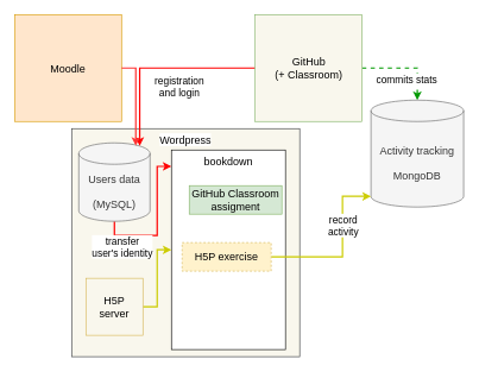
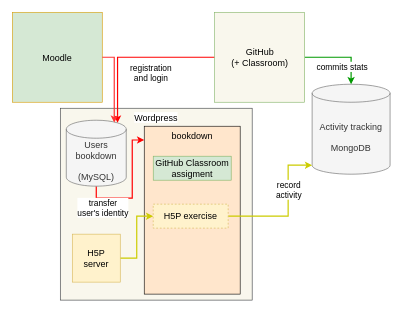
  <mxCell id="0" />
  <mxCell id="1" parent="0" />
- <mxCell id="2" value="Moodle" style="whiteSpace=wrap;html=1;aspect=fixed;fillColor=#ffe6cc;strokeColor=#d79b00;fontSize=15;" parent="1" vertex="1"><mxGeometry x="20" y="20" width="150" height="150" as="geometry" /></mxCell>
+ <mxCell id="2" value="Moodle" style="whiteSpace=wrap;html=1;aspect=fixed;fillColor=#d5e8d4;strokeColor=#d79b00;fontSize=15;" parent="1" vertex="1"><mxGeometry x="20" y="20" width="150" height="150" as="geometry" /></mxCell>
  <mxCell id="3" value="Wordpress" style="whiteSpace=wrap;html=1;aspect=fixed;horizontal=1;verticalAlign=top;labelBackgroundColor=#ffffff;fillColor=#f9f7ed;strokeColor=#36393d;fontSize=15;" parent="1" vertex="1"><mxGeometry x="100" y="180" width="320" height="320" as="geometry" /></mxCell>
  <mxCell id="4" style="edgeStyle=orthogonalEdgeStyle;rounded=0;orthogonalLoop=1;jettySize=auto;html=1;exitX=0.5;exitY=1;exitDx=0;exitDy=0;exitPerimeter=0;entryX=0;entryY=0.082;entryDx=0;entryDy=0;entryPerimeter=0;strokeColor=#FF0000;strokeWidth=2;" parent="1" source="6" target="12" edge="1"><mxGeometry relative="1" as="geometry"><Array as="points"><mxPoint x="160" y="330" /><mxPoint x="220" y="330" /><mxPoint x="220" y="233" /></Array></mxGeometry></mxCell>
  <mxCell id="5" value="transfer&lt;br style=&quot;font-size: 14px;&quot;&gt;user's identity" style="edgeLabel;html=1;align=center;verticalAlign=middle;resizable=0;points=[];fontSize=14;" parent="4" vertex="1" connectable="0"><mxGeometry x="0.445" y="1" relative="1" as="geometry"><mxPoint x="-49" y="77" as="offset" /></mxGeometry></mxCell>
- <mxCell id="6" value="Users data&lt;br style=&quot;font-size: 15px&quot;&gt;&lt;br style=&quot;font-size: 15px&quot;&gt;(MySQL)" style="shape=cylinder3;whiteSpace=wrap;html=1;boundedLbl=1;backgroundOutline=1;size=15;fillColor=#f5f5f5;strokeColor=#666666;fontColor=#333333;fontSize=15;" parent="1" vertex="1"><mxGeometry x="110" y="200" width="100" height="110" as="geometry" /></mxCell>
+ <mxCell id="6" value="Users bookdown&lt;br style=&quot;font-size: 15px&quot;&gt;&lt;br style=&quot;font-size: 15px&quot;&gt;(MySQL)" style="shape=cylinder3;whiteSpace=wrap;html=1;boundedLbl=1;backgroundOutline=1;size=15;fillColor=#f5f5f5;strokeColor=#666666;fontColor=#333333;fontSize=15;" parent="1" vertex="1"><mxGeometry x="110" y="200" width="100" height="110" as="geometry" /></mxCell>
  <mxCell id="7" style="edgeStyle=orthogonalEdgeStyle;rounded=0;orthogonalLoop=1;jettySize=auto;html=1;exitX=0;exitY=0.5;exitDx=0;exitDy=0;entryX=0.855;entryY=0;entryDx=0;entryDy=4.35;entryPerimeter=0;strokeColor=#FF0000;strokeWidth=2;" parent="1" source="10" target="6" edge="1"><mxGeometry relative="1" as="geometry" /></mxCell>
  <mxCell id="8" value="registration&lt;br style=&quot;font-size: 14px&quot;&gt;and login" style="edgeLabel;html=1;align=center;verticalAlign=middle;resizable=0;points=[];fontSize=14;" parent="7" vertex="1" connectable="0"><mxGeometry x="-0.597" y="2" relative="1" as="geometry"><mxPoint x="-52" y="23" as="offset" /></mxGeometry></mxCell>
- <mxCell id="9" value="commits stats" style="edgeStyle=orthogonalEdgeStyle;rounded=0;orthogonalLoop=1;jettySize=auto;html=1;exitX=1;exitY=0.5;exitDx=0;exitDy=0;entryX=0.5;entryY=0;entryDx=0;entryDy=0;entryPerimeter=0;fontSize=14;startArrow=none;startFill=0;endArrow=classic;endFill=1;strokeColor=#009900;strokeWidth=2;dashed=1;" edge="1" parent="1" source="10" target="11"><mxGeometry x="0.51" y="-15" relative="1" as="geometry"><mxPoint y="1" as="offset" /></mxGeometry></mxCell>
+ <mxCell id="9" value="commits stats" style="edgeStyle=orthogonalEdgeStyle;rounded=0;orthogonalLoop=1;jettySize=auto;html=1;exitX=1;exitY=0.5;exitDx=0;exitDy=0;entryX=0.5;entryY=0;entryDx=0;entryDy=0;entryPerimeter=0;fontSize=14;startArrow=none;startFill=0;endArrow=classic;endFill=1;strokeColor=#009900;strokeWidth=2;" edge="1" parent="1" source="10" target="11"><mxGeometry x="0.51" y="-15" relative="1" as="geometry"><mxPoint y="1" as="offset" /></mxGeometry></mxCell>
  <mxCell id="10" value="GitHub&lt;br&gt;(+ Classroom)" style="whiteSpace=wrap;html=1;aspect=fixed;fillColor=#f9f7ed;strokeColor=#82b366;fontSize=15;" parent="1" vertex="1"><mxGeometry x="357.5" y="20" width="150" height="150" as="geometry" /></mxCell>
  <mxCell id="11" value="Activity tracking&lt;br style=&quot;font-size: 15px;&quot;&gt;&lt;br style=&quot;font-size: 15px;&quot;&gt;MongoDB" style="shape=cylinder3;whiteSpace=wrap;html=1;boundedLbl=1;backgroundOutline=1;size=15;fillColor=#f5f5f5;strokeColor=#666666;fontSize=15;fontColor=#333333;" parent="1" vertex="1"><mxGeometry x="520" y="140" width="130" height="150" as="geometry" /></mxCell>
- <mxCell id="12" value="bookdown" style="rounded=0;whiteSpace=wrap;html=1;verticalAlign=top;fontSize=15;" parent="1" vertex="1"><mxGeometry x="240" y="210" width="160" height="280" as="geometry" /></mxCell>
+ <mxCell id="12" value="bookdown" style="rounded=0;whiteSpace=wrap;html=1;verticalAlign=top;fontSize=15;fillColor=#ffe6cc;" parent="1" vertex="1"><mxGeometry x="240" y="210" width="160" height="280" as="geometry" /></mxCell>
  <mxCell id="13" style="edgeStyle=orthogonalEdgeStyle;rounded=0;orthogonalLoop=1;jettySize=auto;html=1;exitX=1;exitY=0.5;exitDx=0;exitDy=0;entryX=0;entryY=1;entryDx=0;entryDy=-15;entryPerimeter=0;strokeWidth=2;strokeColor=#CCCC00;" parent="1" source="15" target="11" edge="1"><mxGeometry relative="1" as="geometry"><Array as="points"><mxPoint x="480" y="360" /><mxPoint x="480" y="275" /></Array></mxGeometry></mxCell>
  <mxCell id="14" value="record&lt;br style=&quot;font-size: 14px;&quot;&gt;activity" style="edgeLabel;html=1;align=center;verticalAlign=middle;resizable=0;points=[];fontSize=14;" parent="13" vertex="1" connectable="0"><mxGeometry x="0.29" relative="1" as="geometry"><mxPoint as="offset" /></mxGeometry></mxCell>
  <mxCell id="15" value="H5P exercise" style="rounded=0;whiteSpace=wrap;html=1;fontSize=15;fillColor=#fff2cc;strokeColor=#d6b656;dashed=1;" parent="1" vertex="1"><mxGeometry x="255" y="340" width="125" height="40" as="geometry" /></mxCell>
- <mxCell id="16" value="GitHub Classroom assigment" style="rounded=0;whiteSpace=wrap;html=1;fontSize=15;fillColor=#d5e8d4;strokeColor=#82b366;" parent="1" vertex="1"><mxGeometry x="265" y="260" width="130" height="40" as="geometry" /></mxCell>
+ <mxCell id="16" value="GitHub Classroom assigment" style="rounded=0;whiteSpace=wrap;html=1;fontSize=15;fillColor=#d5e8d4;strokeColor=#82b366;" parent="1" vertex="1"><mxGeometry x="255" y="260" width="130" height="40" as="geometry" /></mxCell>
  <mxCell id="17" value="" style="edgeStyle=orthogonalEdgeStyle;rounded=0;orthogonalLoop=1;jettySize=auto;html=1;exitX=1;exitY=0.5;exitDx=0;exitDy=0;strokeColor=#FF3333;fontSize=14;strokeWidth=2;" parent="1" source="2" edge="1"><mxGeometry x="-0.302" y="-10" relative="1" as="geometry"><mxPoint x="190" y="204" as="targetPoint" /><Array as="points"><mxPoint x="190" y="95" /></Array><mxPoint as="offset" /></mxGeometry></mxCell>
- <mxCell id="18" style="edgeStyle=orthogonalEdgeStyle;rounded=0;orthogonalLoop=1;jettySize=auto;html=1;exitX=1;exitY=0.5;exitDx=0;exitDy=0;fontSize=14;startArrow=none;startFill=0;endArrow=classic;endFill=1;strokeWidth=2;strokeColor=#CCCC00;" parent="1" source="19" target="12" edge="1"><mxGeometry relative="1" as="geometry" /></mxCell>
- <mxCell id="19" value="H5P&lt;br style=&quot;font-size: 15px;&quot;&gt;server" style="whiteSpace=wrap;html=1;aspect=fixed;fontSize=15;fillColor=#f9f7ed;strokeColor=#d6b656;" parent="1" vertex="1"><mxGeometry x="120" y="390" width="80" height="80" as="geometry" /></mxCell>
+ <mxCell id="18" style="edgeStyle=orthogonalEdgeStyle;rounded=0;orthogonalLoop=1;jettySize=auto;html=1;exitX=1;exitY=0.5;exitDx=0;exitDy=0;entryX=0;entryY=0.5;entryDx=0;entryDy=0;fontSize=14;startArrow=none;startFill=0;endArrow=classic;endFill=1;strokeWidth=2;strokeColor=#CCCC00;" parent="1" source="19" target="15" edge="1"><mxGeometry relative="1" as="geometry" /></mxCell>
+ <mxCell id="19" value="H5P&lt;br style=&quot;font-size: 15px;&quot;&gt;server" style="whiteSpace=wrap;html=1;aspect=fixed;fontSize=15;fillColor=#fff2cc;strokeColor=#d6b656;" parent="1" vertex="1"><mxGeometry x="120" y="390" width="80" height="80" as="geometry" /></mxCell>
